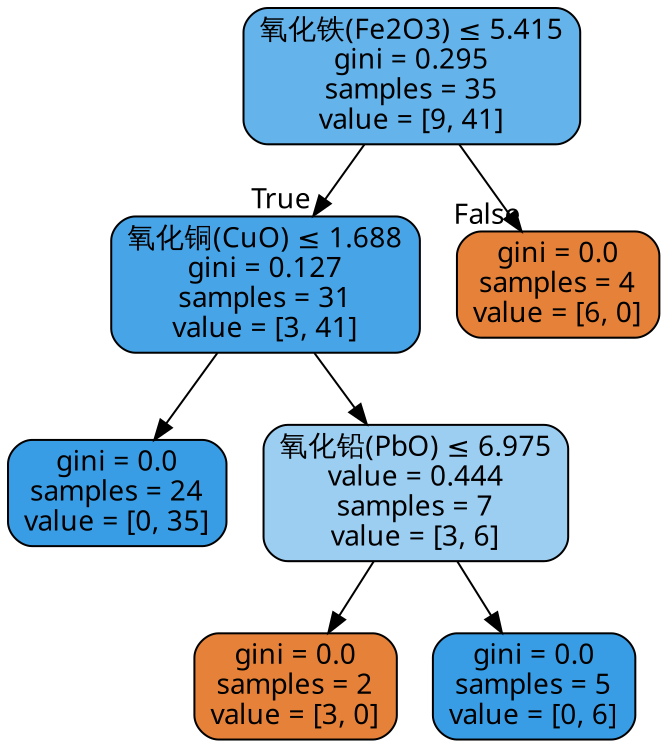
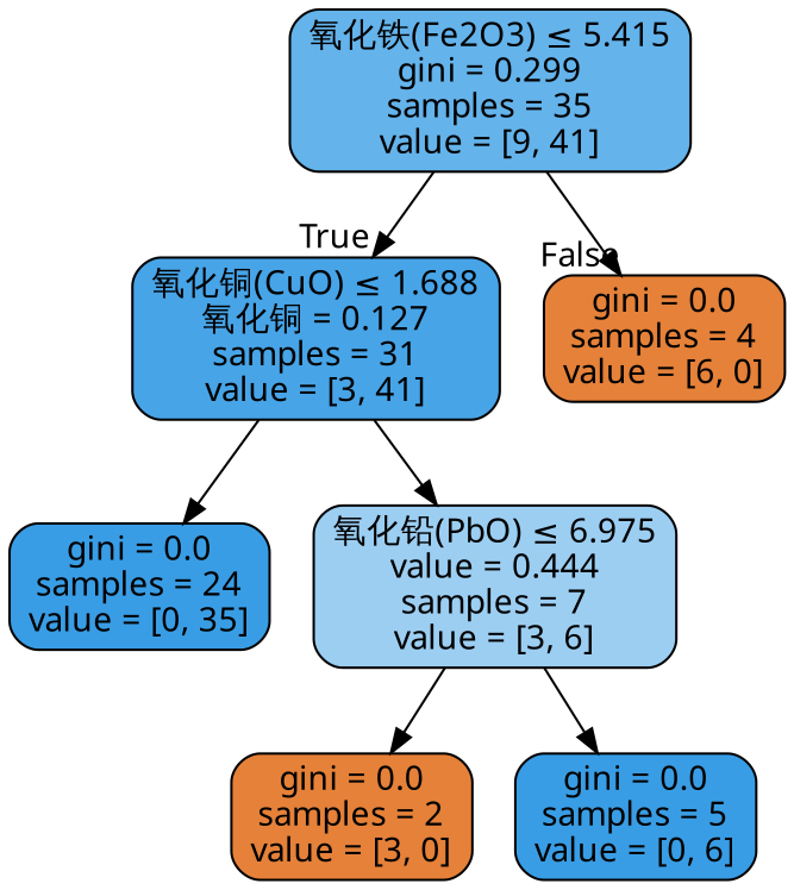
  digraph {
    node [color=black fillcolor="#e58139" fontname=DengXian shape=box style="filled, rounded"]
    edge [fontname=DengXian]
-   n1 [fillcolor="#64b3eb" label=<氧化铁(Fe2O3) &le; 5.415<br/>gini = 0.295<br/>samples = 35<br/>value = [9, 41]>]
-   n2 [fillcolor="#47a4e7" label=<氧化铜(CuO) &le; 1.688<br/>gini = 0.127<br/>samples = 31<br/>value = [3, 41]>]
+   n1 [fillcolor="#64b3eb" label=<氧化铁(Fe2O3) &le; 5.415<br/>gini = 0.299<br/>samples = 35<br/>value = [9, 41]>]
+   n2 [fillcolor="#47a4e7" label=<氧化铜(CuO) &le; 1.688<br/>氧化铜 = 0.127<br/>samples = 31<br/>value = [3, 41]>]
    n3 [label=<gini = 0.0<br/>samples = 4<br/>value = [6, 0]>]
    n4 [fillcolor="#399de5" label=<gini = 0.0<br/>samples = 24<br/>value = [0, 35]>]
    n5 [fillcolor="#9ccef2" label=<氧化铅(PbO) &le; 6.975<br/>value = 0.444<br/>samples = 7<br/>value = [3, 6]>]
    n6 [label=<gini = 0.0<br/>samples = 2<br/>value = [3, 0]>]
    n7 [fillcolor="#399de5" label=<gini = 0.0<br/>samples = 5<br/>value = [0, 6]>]
    n1 -> n2 [headlabel=True labelangle=45 labeldistance=2.5]
    n1 -> n3 [headlabel=False labelangle=-45 labeldistance=2.5]
    n2 -> n4
    n2 -> n5
    n5 -> n6
    n5 -> n7
  }
